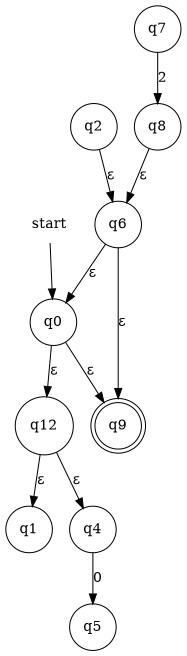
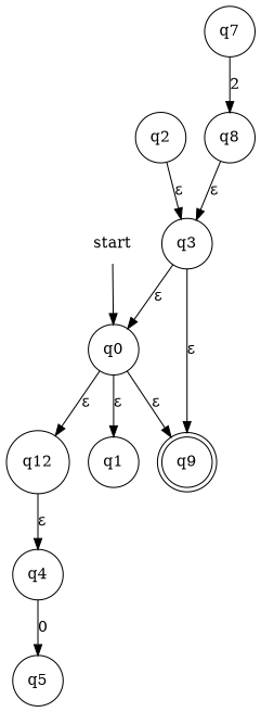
  digraph {
    node [shape=circle]
    start [shape=none]
    q0
    q9 [shape=doublecircle]
    n4 [label=q12]
    q1
    q4
    q5
    q2
-   q3 [label=q6]
+   q3
    q7
    q8
    start -> q0
    q0 -> q9 [label="&epsilon;"]
    q0 -> n4 [label="&epsilon;"]
-   n4 -> q1 [label="&epsilon;"]
+   q0 -> q1 [label="&epsilon;"]
    n4 -> q4 [label="&epsilon;"]
    q4 -> q5 [label=0]
    q2 -> q3 [label="&epsilon;"]
    q3 -> q0 [label="&epsilon;"]
    q3 -> q9 [label="&epsilon;"]
    q7 -> q8 [label=2]
    q8 -> q3 [label="&epsilon;"]
  }
